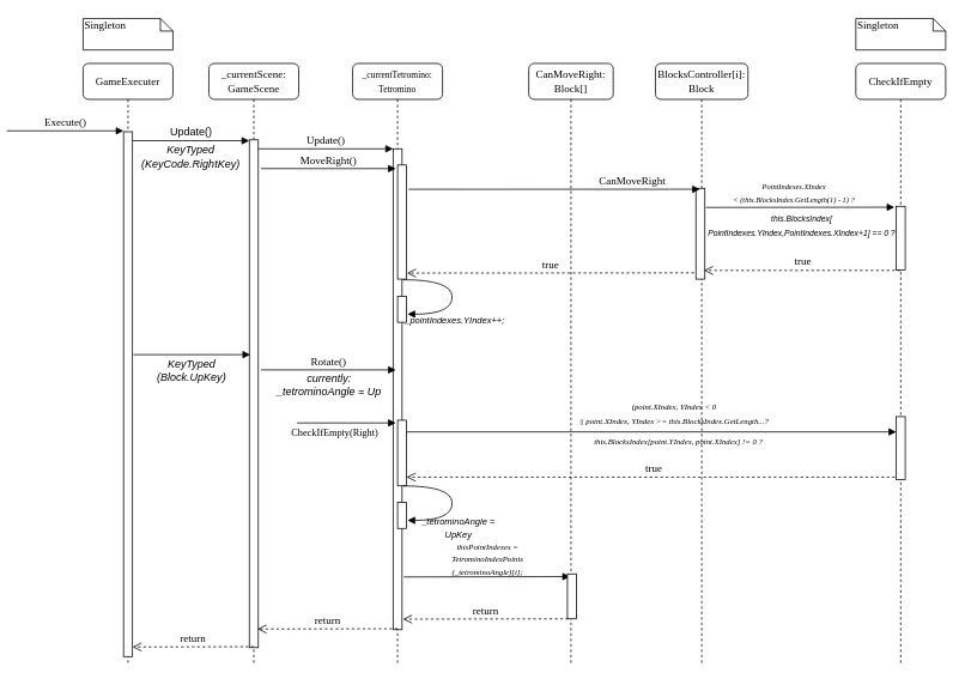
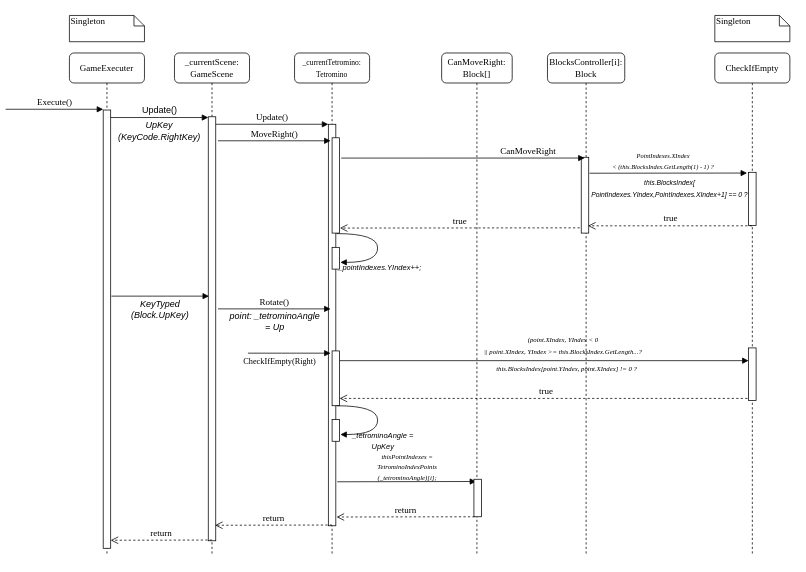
  <mxCell id="0" />
  <mxCell id="1" parent="0" />
  <mxCell id="2" value="_currentScene: GameScene" style="shape=umlLifeline;perimeter=lifelinePerimeter;whiteSpace=wrap;html=1;container=1;collapsible=0;recursiveResize=0;outlineConnect=0;rounded=1;shadow=0;comic=0;labelBackgroundColor=none;strokeWidth=1;fontFamily=Verdana;fontSize=12;align=center;" parent="1" vertex="1"><mxGeometry x="160" y="70" width="100" height="670" as="geometry" /></mxCell>
  <mxCell id="3" value="" style="html=1;points=[];perimeter=orthogonalPerimeter;rounded=0;shadow=0;comic=0;labelBackgroundColor=none;strokeWidth=1;fontFamily=Verdana;fontSize=12;align=center;" parent="2" vertex="1"><mxGeometry x="45" y="85" width="10" height="565" as="geometry" /></mxCell>
  <mxCell id="4" value="&lt;font style=&quot;font-size: 10px;&quot;&gt;_currentTetromino:&lt;br&gt;Tetromino&lt;/font&gt;" style="shape=umlLifeline;perimeter=lifelinePerimeter;whiteSpace=wrap;html=1;container=1;collapsible=0;recursiveResize=0;outlineConnect=0;rounded=1;shadow=0;comic=0;labelBackgroundColor=none;strokeWidth=1;fontFamily=Verdana;fontSize=12;align=center;" parent="1" vertex="1"><mxGeometry x="320" y="70" width="100" height="670" as="geometry" /></mxCell>
  <mxCell id="5" value="" style="html=1;points=[];perimeter=orthogonalPerimeter;rounded=0;shadow=0;comic=0;labelBackgroundColor=none;strokeWidth=1;fontFamily=Verdana;fontSize=12;align=center;" parent="4" vertex="1"><mxGeometry x="45" y="95" width="10" height="535" as="geometry" /></mxCell>
  <mxCell id="6" value="" style="html=1;points=[];perimeter=orthogonalPerimeter;rounded=0;shadow=0;comic=0;labelBackgroundColor=none;strokeWidth=1;fontFamily=Verdana;fontSize=12;align=center;" parent="4" vertex="1"><mxGeometry x="50" y="113" width="10" height="127" as="geometry" /></mxCell>
  <mxCell id="7" value="" style="html=1;points=[];perimeter=orthogonalPerimeter;rounded=0;shadow=0;comic=0;labelBackgroundColor=none;strokeWidth=1;fontFamily=Verdana;fontSize=12;align=center;" parent="4" vertex="1"><mxGeometry x="50" y="259" width="10" height="29" as="geometry" /></mxCell>
  <mxCell id="8" value="" style="html=1;points=[];perimeter=orthogonalPerimeter;rounded=0;shadow=0;comic=0;labelBackgroundColor=none;strokeWidth=1;fontFamily=Verdana;fontSize=12;align=center;" vertex="1" parent="4"><mxGeometry x="50" y="397" width="10" height="73" as="geometry" /></mxCell>
  <mxCell id="9" value="CanMoveRight: Block[]" style="shape=umlLifeline;perimeter=lifelinePerimeter;whiteSpace=wrap;html=1;container=1;collapsible=0;recursiveResize=0;outlineConnect=0;rounded=1;shadow=0;comic=0;labelBackgroundColor=none;strokeWidth=1;fontFamily=Verdana;fontSize=12;align=center;" parent="1" vertex="1"><mxGeometry x="516" y="70" width="94" height="670" as="geometry" /></mxCell>
  <mxCell id="10" value="&lt;i style=&quot;font-size: 9px;&quot;&gt;thisPointIndexes = &lt;br&gt;TetrominoIndexPoints&lt;br&gt;(_tetrominoAngle)[i];&lt;/i&gt;" style="html=1;verticalAlign=bottom;endArrow=block;entryX=0;entryY=0;labelBackgroundColor=none;fontFamily=Verdana;fontSize=12;edgeStyle=elbowEdgeStyle;elbow=vertical;exitX=1.185;exitY=0.782;exitDx=0;exitDy=0;exitPerimeter=0;" parent="9" edge="1"><mxGeometry x="0.008" y="-4" relative="1" as="geometry"><mxPoint x="-139.15" y="571.4" as="sourcePoint" /><mxPoint x="46" y="570.5" as="targetPoint" /><mxPoint as="offset" /></mxGeometry></mxCell>
  <mxCell id="11" value="true" style="html=1;verticalAlign=bottom;endArrow=open;dashed=1;endSize=8;labelBackgroundColor=none;fontFamily=Verdana;fontSize=12;edgeStyle=elbowEdgeStyle;elbow=vertical;" parent="9" edge="1"><mxGeometry relative="1" as="geometry"><mxPoint x="-135.5" y="233" as="targetPoint" /><Array as="points"><mxPoint x="220.66" y="233.3" /></Array><mxPoint x="184" y="233" as="sourcePoint" /></mxGeometry></mxCell>
  <mxCell id="12" value="&lt;i style=&quot;border-color: var(--border-color); font-family: Verdana; font-size: 9px;&quot;&gt;(point.XIndex, YIndex &amp;lt; 0&lt;br style=&quot;border-color: var(--border-color);&quot;&gt;|| point.XIndex, Y&lt;/i&gt;&lt;i style=&quot;border-color: var(--border-color); font-family: Verdana; font-size: 9px;&quot;&gt;Index&amp;nbsp;&lt;/i&gt;&lt;i style=&quot;border-color: var(--border-color); font-family: Verdana; font-size: 9px;&quot;&gt;&amp;gt;= this.BlocksIndex.GetLength...?&lt;/i&gt;" style="text;html=1;strokeColor=none;fillColor=none;align=center;verticalAlign=middle;whiteSpace=wrap;rounded=0;" vertex="1" parent="9"><mxGeometry x="-56" y="374" width="436" height="30" as="geometry" /></mxCell>
  <mxCell id="13" value="true" style="html=1;verticalAlign=bottom;endArrow=open;dashed=1;endSize=8;labelBackgroundColor=none;fontFamily=Verdana;fontSize=12;edgeStyle=elbowEdgeStyle;elbow=vertical;" edge="1" parent="9"><mxGeometry relative="1" as="geometry"><mxPoint x="-136" y="460" as="targetPoint" /><Array as="points"><mxPoint x="220.16" y="460.3" /></Array><mxPoint x="413.5" y="460.3" as="sourcePoint" /></mxGeometry></mxCell>
  <mxCell id="14" value="BlocksController[i]: Block" style="shape=umlLifeline;perimeter=lifelinePerimeter;whiteSpace=wrap;html=1;container=1;collapsible=0;recursiveResize=0;outlineConnect=0;rounded=1;shadow=0;comic=0;labelBackgroundColor=none;strokeWidth=1;fontFamily=Verdana;fontSize=12;align=center;" parent="1" vertex="1"><mxGeometry x="657" y="70" width="103" height="670" as="geometry" /></mxCell>
  <mxCell id="15" value="" style="html=1;points=[];perimeter=orthogonalPerimeter;rounded=0;shadow=0;comic=0;labelBackgroundColor=none;strokeWidth=1;fontFamily=Verdana;fontSize=12;align=center;" parent="14" vertex="1"><mxGeometry x="45" y="139" width="10" height="101" as="geometry" /></mxCell>
  <mxCell id="16" value="&lt;font size=&quot;1&quot; face=&quot;Verdana&quot;&gt;&lt;i style=&quot;font-size: 9px;&quot;&gt;this.BlocksIndex[point.YIndex, point.XIndex] != 0 ?&lt;/i&gt;&lt;/font&gt;" style="text;html=1;strokeColor=none;fillColor=none;align=center;verticalAlign=middle;whiteSpace=wrap;rounded=0;" vertex="1" parent="14"><mxGeometry x="-192" y="405" width="436" height="30" as="geometry" /></mxCell>
  <mxCell id="17" value="CheckIfEmpty" style="shape=umlLifeline;perimeter=lifelinePerimeter;whiteSpace=wrap;html=1;container=1;collapsible=0;recursiveResize=0;outlineConnect=0;rounded=1;shadow=0;comic=0;labelBackgroundColor=none;strokeWidth=1;fontFamily=Verdana;fontSize=12;align=center;" parent="1" vertex="1"><mxGeometry x="880" y="70" width="100" height="670" as="geometry" /></mxCell>
  <mxCell id="18" value="" style="html=1;points=[];perimeter=orthogonalPerimeter;rounded=0;shadow=0;comic=0;labelBackgroundColor=none;strokeWidth=1;fontFamily=Verdana;fontSize=12;align=center;" parent="17" vertex="1"><mxGeometry x="45" y="159" width="10" height="71" as="geometry" /></mxCell>
  <mxCell id="19" value="" style="html=1;points=[];perimeter=orthogonalPerimeter;rounded=0;shadow=0;comic=0;labelBackgroundColor=none;strokeWidth=1;fontFamily=Verdana;fontSize=12;align=center;" vertex="1" parent="17"><mxGeometry x="45" y="393" width="10" height="70" as="geometry" /></mxCell>
  <mxCell id="20" value="&lt;font style=&quot;font-size: 9px;&quot;&gt;&lt;i&gt;&lt;br&gt;&lt;/i&gt;&lt;/font&gt;" style="html=1;verticalAlign=bottom;endArrow=block;labelBackgroundColor=none;fontFamily=Verdana;fontSize=12;edgeStyle=elbowEdgeStyle;elbow=vertical;" edge="1" parent="17"><mxGeometry x="-0.063" relative="1" as="geometry"><mxPoint x="-500" y="410" as="sourcePoint" /><mxPoint x="45" y="410.22" as="targetPoint" /><mxPoint as="offset" /></mxGeometry></mxCell>
  <mxCell id="21" value="GameExecuter" style="shape=umlLifeline;perimeter=lifelinePerimeter;whiteSpace=wrap;html=1;container=1;collapsible=0;recursiveResize=0;outlineConnect=0;rounded=1;shadow=0;comic=0;labelBackgroundColor=none;strokeWidth=1;fontFamily=Verdana;fontSize=12;align=center;" parent="1" vertex="1"><mxGeometry x="20" y="70" width="100" height="670" as="geometry" /></mxCell>
  <mxCell id="22" value="" style="html=1;points=[];perimeter=orthogonalPerimeter;rounded=0;shadow=0;comic=0;labelBackgroundColor=none;strokeWidth=1;fontFamily=Verdana;fontSize=12;align=center;" parent="21" vertex="1"><mxGeometry x="45" y="76" width="10" height="584" as="geometry" /></mxCell>
  <mxCell id="23" value="Execute()" style="html=1;verticalAlign=bottom;endArrow=block;entryX=0;entryY=0;labelBackgroundColor=none;fontFamily=Verdana;fontSize=12;edgeStyle=elbowEdgeStyle;elbow=vertical;" parent="21" edge="1"><mxGeometry relative="1" as="geometry"><mxPoint x="-85" y="75" as="sourcePoint" /><mxPoint x="45" y="75" as="targetPoint" /></mxGeometry></mxCell>
  <mxCell id="24" value="return" style="html=1;verticalAlign=bottom;endArrow=open;dashed=1;endSize=8;labelBackgroundColor=none;fontFamily=Verdana;fontSize=12;edgeStyle=elbowEdgeStyle;elbow=vertical;entryX=1.384;entryY=0.849;entryDx=0;entryDy=0;entryPerimeter=0;" edge="1" parent="21"><mxGeometry relative="1" as="geometry"><mxPoint x="55.0" y="649.005" as="targetPoint" /><Array as="points"><mxPoint x="268.16" y="649.31" /><mxPoint x="298.16" y="649.31" /></Array><mxPoint x="190" y="649" as="sourcePoint" /></mxGeometry></mxCell>
  <mxCell id="25" value="" style="html=1;points=[];perimeter=orthogonalPerimeter;rounded=0;shadow=0;comic=0;labelBackgroundColor=none;strokeWidth=1;fontFamily=Verdana;fontSize=12;align=center;" parent="1" vertex="1"><mxGeometry x="559" y="638" width="10" height="50" as="geometry" /></mxCell>
  <mxCell id="26" value="&lt;span style=&quot;border-color: var(--border-color); font-family: Helvetica;&quot;&gt;&lt;font style=&quot;border-color: var(--border-color); font-size: 12px;&quot;&gt;Update()&lt;/font&gt;&lt;/span&gt;" style="html=1;verticalAlign=bottom;endArrow=block;entryX=0;entryY=0;labelBackgroundColor=none;fontFamily=Verdana;fontSize=12;edgeStyle=elbowEdgeStyle;elbow=vertical;" parent="1" edge="1"><mxGeometry relative="1" as="geometry"><mxPoint x="75" y="156" as="sourcePoint" /><mxPoint x="205" y="156" as="targetPoint" /></mxGeometry></mxCell>
  <mxCell id="27" value="Update()" style="html=1;verticalAlign=bottom;endArrow=block;entryX=0;entryY=0;labelBackgroundColor=none;fontFamily=Verdana;fontSize=12;edgeStyle=elbowEdgeStyle;elbow=vertical;" parent="1" source="3" target="5" edge="1"><mxGeometry relative="1" as="geometry"><mxPoint x="290" y="165" as="sourcePoint" /></mxGeometry></mxCell>
  <mxCell id="28" value="Singleton" style="shape=note;whiteSpace=wrap;html=1;size=14;verticalAlign=top;align=left;spacingTop=-6;rounded=0;shadow=0;comic=0;labelBackgroundColor=none;strokeWidth=1;fontFamily=Verdana;fontSize=12" parent="1" vertex="1"><mxGeometry x="20" y="20" width="100" height="35" as="geometry" /></mxCell>
  <mxCell id="29" value="Singleton" style="shape=note;whiteSpace=wrap;html=1;size=14;verticalAlign=top;align=left;spacingTop=-6;rounded=0;shadow=0;comic=0;labelBackgroundColor=none;strokeWidth=1;fontFamily=Verdana;fontSize=12" parent="1" vertex="1"><mxGeometry x="880" y="20" width="100" height="35" as="geometry" /></mxCell>
- <mxCell id="30" value="&lt;i&gt;KeyTyped&lt;br&gt;(KeyCode.RightKey)&lt;/i&gt;" style="text;html=1;strokeColor=none;fillColor=none;align=center;verticalAlign=middle;whiteSpace=wrap;rounded=0;" parent="1" vertex="1"><mxGeometry x="110" y="159" width="60" height="30" as="geometry" /></mxCell>
+ <mxCell id="30" value="&lt;i&gt;UpKey&lt;br&gt;(KeyCode.RightKey)&lt;/i&gt;" style="text;html=1;strokeColor=none;fillColor=none;align=center;verticalAlign=middle;whiteSpace=wrap;rounded=0;" parent="1" vertex="1"><mxGeometry x="110" y="159" width="60" height="30" as="geometry" /></mxCell>
  <mxCell id="31" value="MoveRight()" style="html=1;verticalAlign=bottom;endArrow=block;entryX=0;entryY=0;labelBackgroundColor=none;fontFamily=Verdana;fontSize=12;edgeStyle=elbowEdgeStyle;elbow=vertical;" parent="1" edge="1"><mxGeometry relative="1" as="geometry"><mxPoint x="218" y="187" as="sourcePoint" /><mxPoint x="368" y="187" as="targetPoint" /></mxGeometry></mxCell>
  <mxCell id="32" value="&lt;font size=&quot;1&quot; style=&quot;&quot;&gt;&lt;i style=&quot;&quot;&gt;_pointIndexes.YIndex++;&lt;/i&gt;&lt;/font&gt;" style="text;html=1;strokeColor=none;fillColor=none;align=center;verticalAlign=middle;whiteSpace=wrap;rounded=0;" parent="1" vertex="1"><mxGeometry x="404" y="346" width="60" height="20" as="geometry" /></mxCell>
  <mxCell id="33" value="CanMoveRight" style="html=1;verticalAlign=bottom;endArrow=block;labelBackgroundColor=none;fontFamily=Verdana;fontSize=12;edgeStyle=elbowEdgeStyle;elbow=vertical;exitX=1.121;exitY=0.392;exitDx=0;exitDy=0;exitPerimeter=0;" parent="1" edge="1"><mxGeometry x="0.534" relative="1" as="geometry"><mxPoint x="382.21" y="210.048" as="sourcePoint" /><mxPoint x="706.5" y="210.333" as="targetPoint" /><mxPoint as="offset" /></mxGeometry></mxCell>
  <mxCell id="34" value="" style="html=1;verticalAlign=bottom;endArrow=block;labelBackgroundColor=none;fontFamily=Verdana;fontSize=12;elbow=vertical;edgeStyle=orthogonalEdgeStyle;curved=1;entryX=1;entryY=0.286;entryPerimeter=0;exitX=1.038;exitY=0.345;exitPerimeter=0;" parent="1" edge="1"><mxGeometry relative="1" as="geometry"><mxPoint x="376.003" y="310.67" as="sourcePoint" /><mxPoint x="381.003" y="349.003" as="targetPoint" /><Array as="points"><mxPoint x="430.67" y="310.67" /><mxPoint x="430.67" y="348.67" /></Array></mxGeometry></mxCell>
  <mxCell id="35" value="&lt;i style=&quot;font-size: 8.5px;&quot;&gt;&lt;font style=&quot;font-size: 8.5px;&quot;&gt;PointIndexes.XIndex &lt;br&gt;&amp;lt; (this.BlocksIndex.GetLength(1) - 1) ?&lt;/font&gt;&lt;/i&gt;" style="html=1;verticalAlign=bottom;endArrow=block;labelBackgroundColor=none;fontFamily=Verdana;fontSize=12;edgeStyle=elbowEdgeStyle;elbow=vertical;exitX=1.121;exitY=0.392;exitDx=0;exitDy=0;exitPerimeter=0;" parent="1" edge="1"><mxGeometry x="-0.063" relative="1" as="geometry"><mxPoint x="713" y="230.22" as="sourcePoint" /><mxPoint x="923" y="230" as="targetPoint" /><mxPoint as="offset" /></mxGeometry></mxCell>
  <mxCell id="36" value="&lt;i style=&quot;font-size: 9px;&quot;&gt;&lt;font style=&quot;font-size: 9px;&quot;&gt;this.BlocksIndex[&lt;br&gt;PointIndexes.YIndex,PointIndexes.XIndex+1] == 0 ?&lt;/font&gt;&lt;/i&gt;" style="text;html=1;strokeColor=none;fillColor=none;align=center;verticalAlign=middle;whiteSpace=wrap;rounded=0;" parent="1" vertex="1"><mxGeometry x="710" y="235" width="220" height="30" as="geometry" /></mxCell>
  <mxCell id="37" value="true" style="html=1;verticalAlign=bottom;endArrow=open;dashed=1;endSize=8;labelBackgroundColor=none;fontFamily=Verdana;fontSize=12;edgeStyle=elbowEdgeStyle;elbow=vertical;entryX=1.384;entryY=0.849;entryDx=0;entryDy=0;entryPerimeter=0;" parent="1" edge="1"><mxGeometry relative="1" as="geometry"><mxPoint x="711" y="299.995" as="targetPoint" /><Array as="points"><mxPoint x="924.16" y="300.3" /><mxPoint x="954.16" y="300.3" /></Array><mxPoint x="929.5" y="300.3" as="sourcePoint" /></mxGeometry></mxCell>
  <mxCell id="38" value="return" style="html=1;verticalAlign=bottom;endArrow=open;dashed=1;endSize=8;labelBackgroundColor=none;fontFamily=Verdana;fontSize=12;edgeStyle=elbowEdgeStyle;elbow=vertical;entryX=1.384;entryY=0.849;entryDx=0;entryDy=0;entryPerimeter=0;" edge="1" parent="1"><mxGeometry relative="1" as="geometry"><mxPoint x="376" y="688.005" as="targetPoint" /><Array as="points"><mxPoint x="589.16" y="688.31" /><mxPoint x="619.16" y="688.31" /></Array><mxPoint x="560" y="688" as="sourcePoint" /></mxGeometry></mxCell>
  <mxCell id="39" value="return" style="html=1;verticalAlign=bottom;endArrow=open;dashed=1;endSize=8;labelBackgroundColor=none;fontFamily=Verdana;fontSize=12;edgeStyle=elbowEdgeStyle;elbow=vertical;entryX=1.384;entryY=0.849;entryDx=0;entryDy=0;entryPerimeter=0;" edge="1" parent="1"><mxGeometry relative="1" as="geometry"><mxPoint x="214" y="699.005" as="targetPoint" /><Array as="points"><mxPoint x="427.16" y="699.31" /><mxPoint x="457.16" y="699.31" /></Array><mxPoint x="370" y="699" as="sourcePoint" /></mxGeometry></mxCell>
  <mxCell id="40" value="" style="html=1;verticalAlign=bottom;endArrow=block;entryX=0;entryY=0;labelBackgroundColor=none;fontFamily=Verdana;fontSize=12;edgeStyle=elbowEdgeStyle;elbow=vertical;" edge="1" parent="1"><mxGeometry relative="1" as="geometry"><mxPoint x="76" y="394" as="sourcePoint" /><mxPoint x="206" y="394" as="targetPoint" /></mxGeometry></mxCell>
  <mxCell id="41" value="&lt;i&gt;KeyTyped&lt;br&gt;(Block.UpKey)&lt;/i&gt;" style="text;html=1;strokeColor=none;fillColor=none;align=center;verticalAlign=middle;whiteSpace=wrap;rounded=0;" vertex="1" parent="1"><mxGeometry x="111" y="397" width="60" height="30" as="geometry" /></mxCell>
  <mxCell id="42" value="Rotate()" style="html=1;verticalAlign=bottom;endArrow=block;entryX=0;entryY=0;labelBackgroundColor=none;fontFamily=Verdana;fontSize=12;edgeStyle=elbowEdgeStyle;elbow=vertical;" edge="1" parent="1"><mxGeometry relative="1" as="geometry"><mxPoint x="218" y="411" as="sourcePoint" /><mxPoint x="368" y="411" as="targetPoint" /></mxGeometry></mxCell>
- <mxCell id="43" value="&lt;i&gt;currently: _tetrominoAngle = Up&lt;/i&gt;" style="text;html=1;strokeColor=none;fillColor=none;align=center;verticalAlign=middle;whiteSpace=wrap;rounded=0;" vertex="1" parent="1"><mxGeometry x="229" y="421" width="130" height="13" as="geometry" /></mxCell>
+ <mxCell id="43" value="&lt;i&gt;point: _tetrominoAngle = Up&lt;/i&gt;" style="text;html=1;strokeColor=none;fillColor=none;align=center;verticalAlign=middle;whiteSpace=wrap;rounded=0;" vertex="1" parent="1"><mxGeometry x="229" y="421" width="130" height="13" as="geometry" /></mxCell>
  <mxCell id="44" value="&lt;font style=&quot;font-size: 11px;&quot;&gt;CheckIfEmpty(Right)&lt;/font&gt;" style="html=1;verticalAlign=bottom;endArrow=block;entryX=0;entryY=0;labelBackgroundColor=none;fontFamily=Verdana;fontSize=12;edgeStyle=elbowEdgeStyle;elbow=vertical;" edge="1" parent="1"><mxGeometry x="-0.236" y="-20" relative="1" as="geometry"><mxPoint x="258" y="470" as="sourcePoint" /><mxPoint x="368" y="470" as="targetPoint" /><mxPoint as="offset" /></mxGeometry></mxCell>
  <mxCell id="45" value="" style="html=1;points=[];perimeter=orthogonalPerimeter;rounded=0;shadow=0;comic=0;labelBackgroundColor=none;strokeWidth=1;fontFamily=Verdana;fontSize=12;align=center;" vertex="1" parent="1"><mxGeometry x="370" y="558.4" width="10" height="29" as="geometry" /></mxCell>
  <mxCell id="46" value="&lt;font size=&quot;1&quot; style=&quot;&quot;&gt;&lt;i style=&quot;&quot;&gt;_tetrominoAngle = UpKey&lt;/i&gt;&lt;/font&gt;" style="text;html=1;strokeColor=none;fillColor=none;align=center;verticalAlign=middle;whiteSpace=wrap;rounded=0;" vertex="1" parent="1"><mxGeometry x="380" y="576.4" width="116" height="20" as="geometry" /></mxCell>
  <mxCell id="47" value="" style="html=1;verticalAlign=bottom;endArrow=block;labelBackgroundColor=none;fontFamily=Verdana;fontSize=12;elbow=vertical;edgeStyle=orthogonalEdgeStyle;curved=1;entryX=1;entryY=0.286;entryPerimeter=0;exitX=1.038;exitY=0.345;exitPerimeter=0;" edge="1" parent="1"><mxGeometry relative="1" as="geometry"><mxPoint x="376.003" y="540.07" as="sourcePoint" /><mxPoint x="381.003" y="578.403" as="targetPoint" /><Array as="points"><mxPoint x="430.67" y="540.07" /><mxPoint x="430.67" y="578.07" /></Array></mxGeometry></mxCell>
